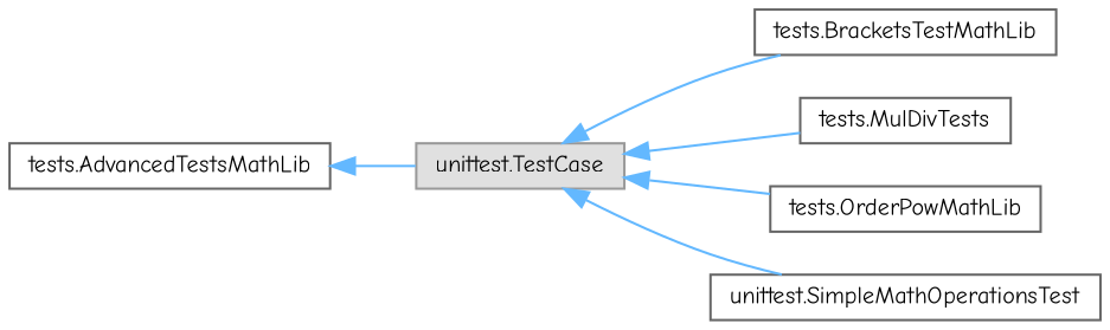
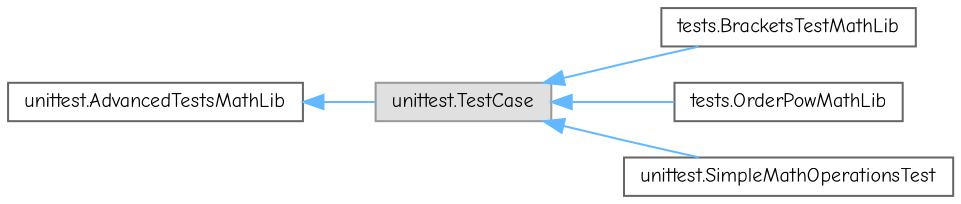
  digraph {
    fontname="Comic Neue"
    rankdir=LR
    node [color=grey40 fillcolor=white fontname="Comic Neue" fontsize=10 shape=box style=filled]
    edge [color=steelblue1 dir=back fontname="Comic Neue" fontsize=10 labelfontname=Helvetica labelfontsize=10 style=solid]
    n1 [color=grey60 fillcolor="#E0E0E0" height=0.2 label="unittest.TestCase" width=0.4]
    n2 [height=0.2 label="tests.BracketsTestMathLib" width=0.4]
-   n3 [height=0.2 label="tests.MulDivTests" width=0.4]
    n4 [height=0.2 label="tests.OrderPowMathLib" width=0.4]
    n5 [height=0.2 label="unittest.SimpleMathOperationsTest" width=0.4]
-   n6 [height=0.2 label="tests.AdvancedTestsMathLib" width=0.4]
+   n6 [height=0.2 label="unittest.AdvancedTestsMathLib" width=0.4]
    n1 -> n2
-   n1 -> n3
    n1 -> n4
    n1 -> n5
    n6 -> n1
  }
